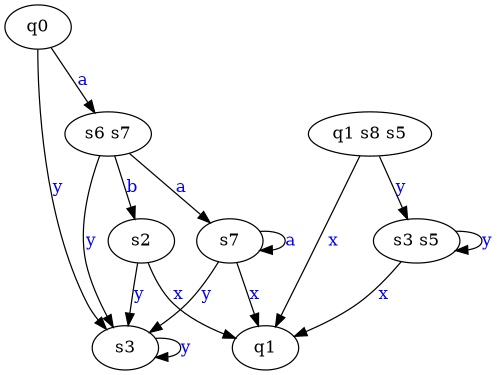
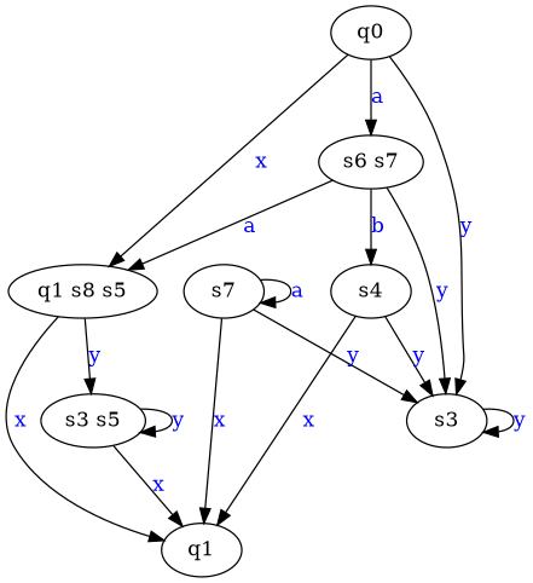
  digraph {
    q0
    "s6 s7"
    n3 [label="q1 s8 s5"]
    s3
    s7
-   s2
+   s2 [label=s4]
    q1
    "s3 s5"
    q0 -> "s6 s7" [label=<<font color="blue">a</font>>]
+   q0 -> n3 [label=<<font color="blue">x</font>>]
    q0 -> s3 [label=<<font color="blue">y</font>>]
    "s6 s7" -> s3 [label=<<font color="blue">y</font>>]
-   "s6 s7" -> s7 [label=<<font color="blue">a</font>>]
+   "s6 s7" -> n3 [label=<<font color="blue">a</font>>]
    "s6 s7" -> s2 [label=<<font color="blue">b</font>>]
    n3 -> q1 [label=<<font color="blue">x</font>>]
    n3 -> "s3 s5" [label=<<font color="blue">y</font>>]
    s3 -> s3 [label=<<font color="blue">y</font>>]
    s7 -> s3 [label=<<font color="blue">y</font>>]
    s7 -> s7 [label=<<font color="blue">a</font>>]
    s7 -> q1 [label=<<font color="blue">x</font>>]
    s2 -> s3 [label=<<font color="blue">y</font>>]
    s2 -> q1 [label=<<font color="blue">x</font>>]
    "s3 s5" -> q1 [label=<<font color="blue">x</font>>]
    "s3 s5" -> "s3 s5" [label=<<font color="blue">y</font>>]
  }
